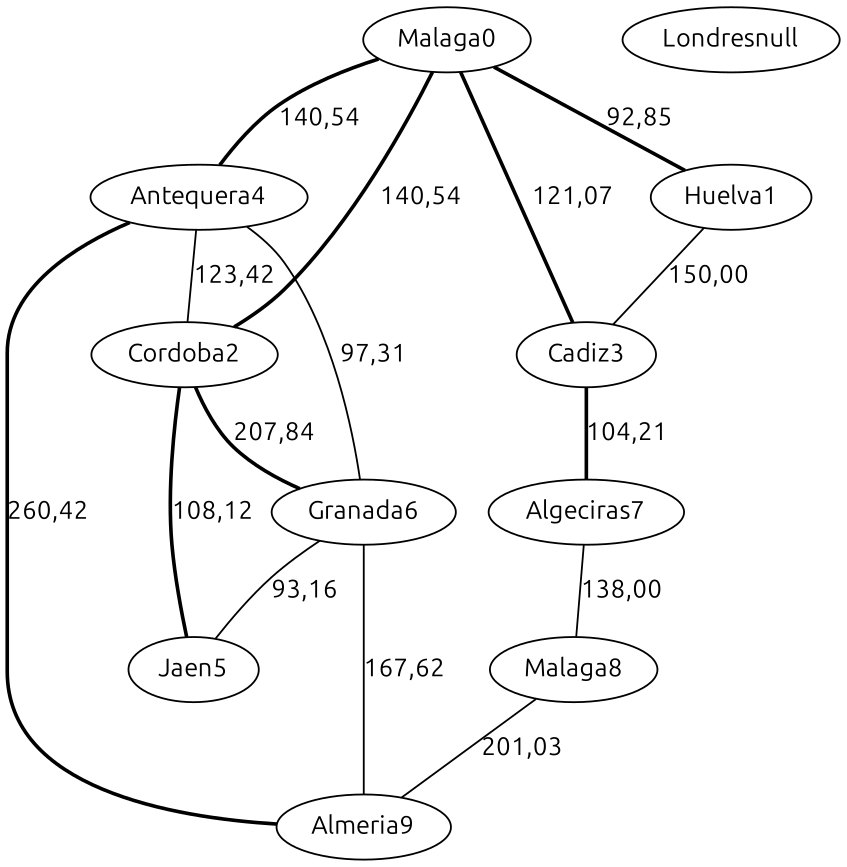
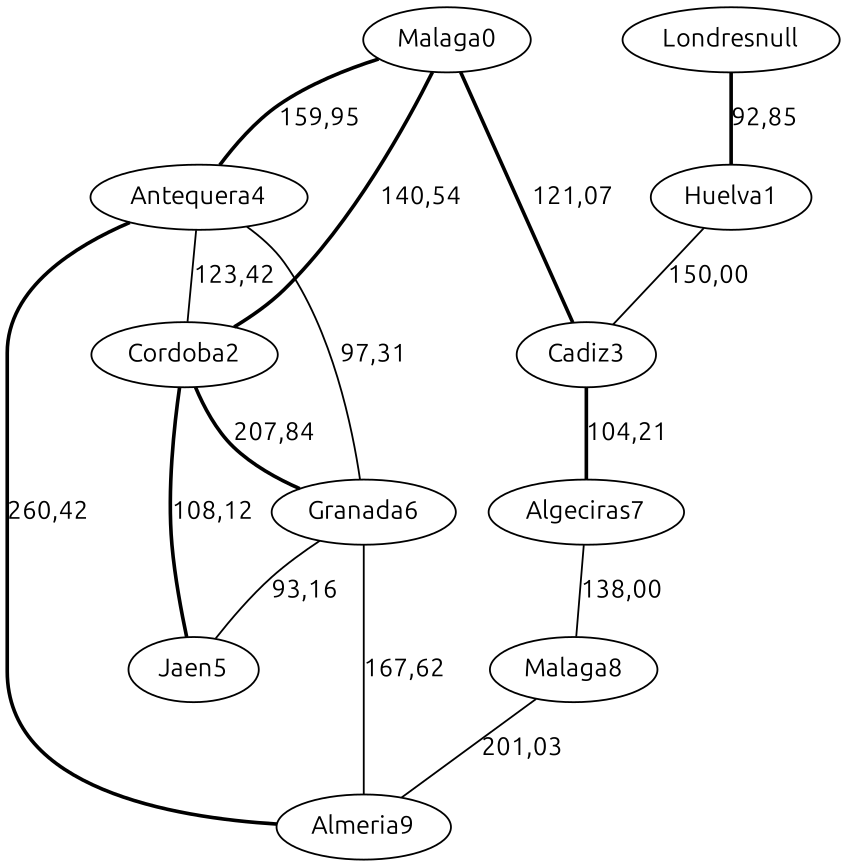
  strict graph {
    fontname=Ubuntu
    node [color=black fontname=Ubuntu]
    edge [fontname=Ubuntu style=bold]
    n1 [label=Malaga0]
    n2 [label=Cadiz3]
    n3 [label=Huelva1]
    n4 [label=Cordoba2]
    n5 [label=Antequera4]
    n6 [label=Algeciras7]
    n7 [label=Granada6]
    n8 [label=Jaen5]
    n9 [label=Almeria9]
    n10 [label=Malaga8]
    n11 [label=Londresnull]
    n1 -- n2 [label="121,07"]
-   n1 -- n3 [label="92,85"]
+   n11 -- n3 [label="92,85"]
    n1 -- n4 [label="140,54"]
-   n1 -- n5 [label="140,54"]
+   n1 -- n5 [label="159,95"]
    n2 -- n6 [label="104,21"]
    n3 -- n2 [label="150,00" style=solid]
    n4 -- n7 [label="207,84"]
    n4 -- n8 [label="108,12"]
    n5 -- n4 [label="123,42" style=solid]
    n5 -- n7 [label="97,31" style=solid]
    n5 -- n9 [label="260,42"]
    n6 -- n10 [label="138,00" style=solid]
    n7 -- n8 [label="93,16" style=solid]
    n7 -- n9 [label="167,62" style=solid]
    n10 -- n9 [label="201,03" style=solid]
  }
